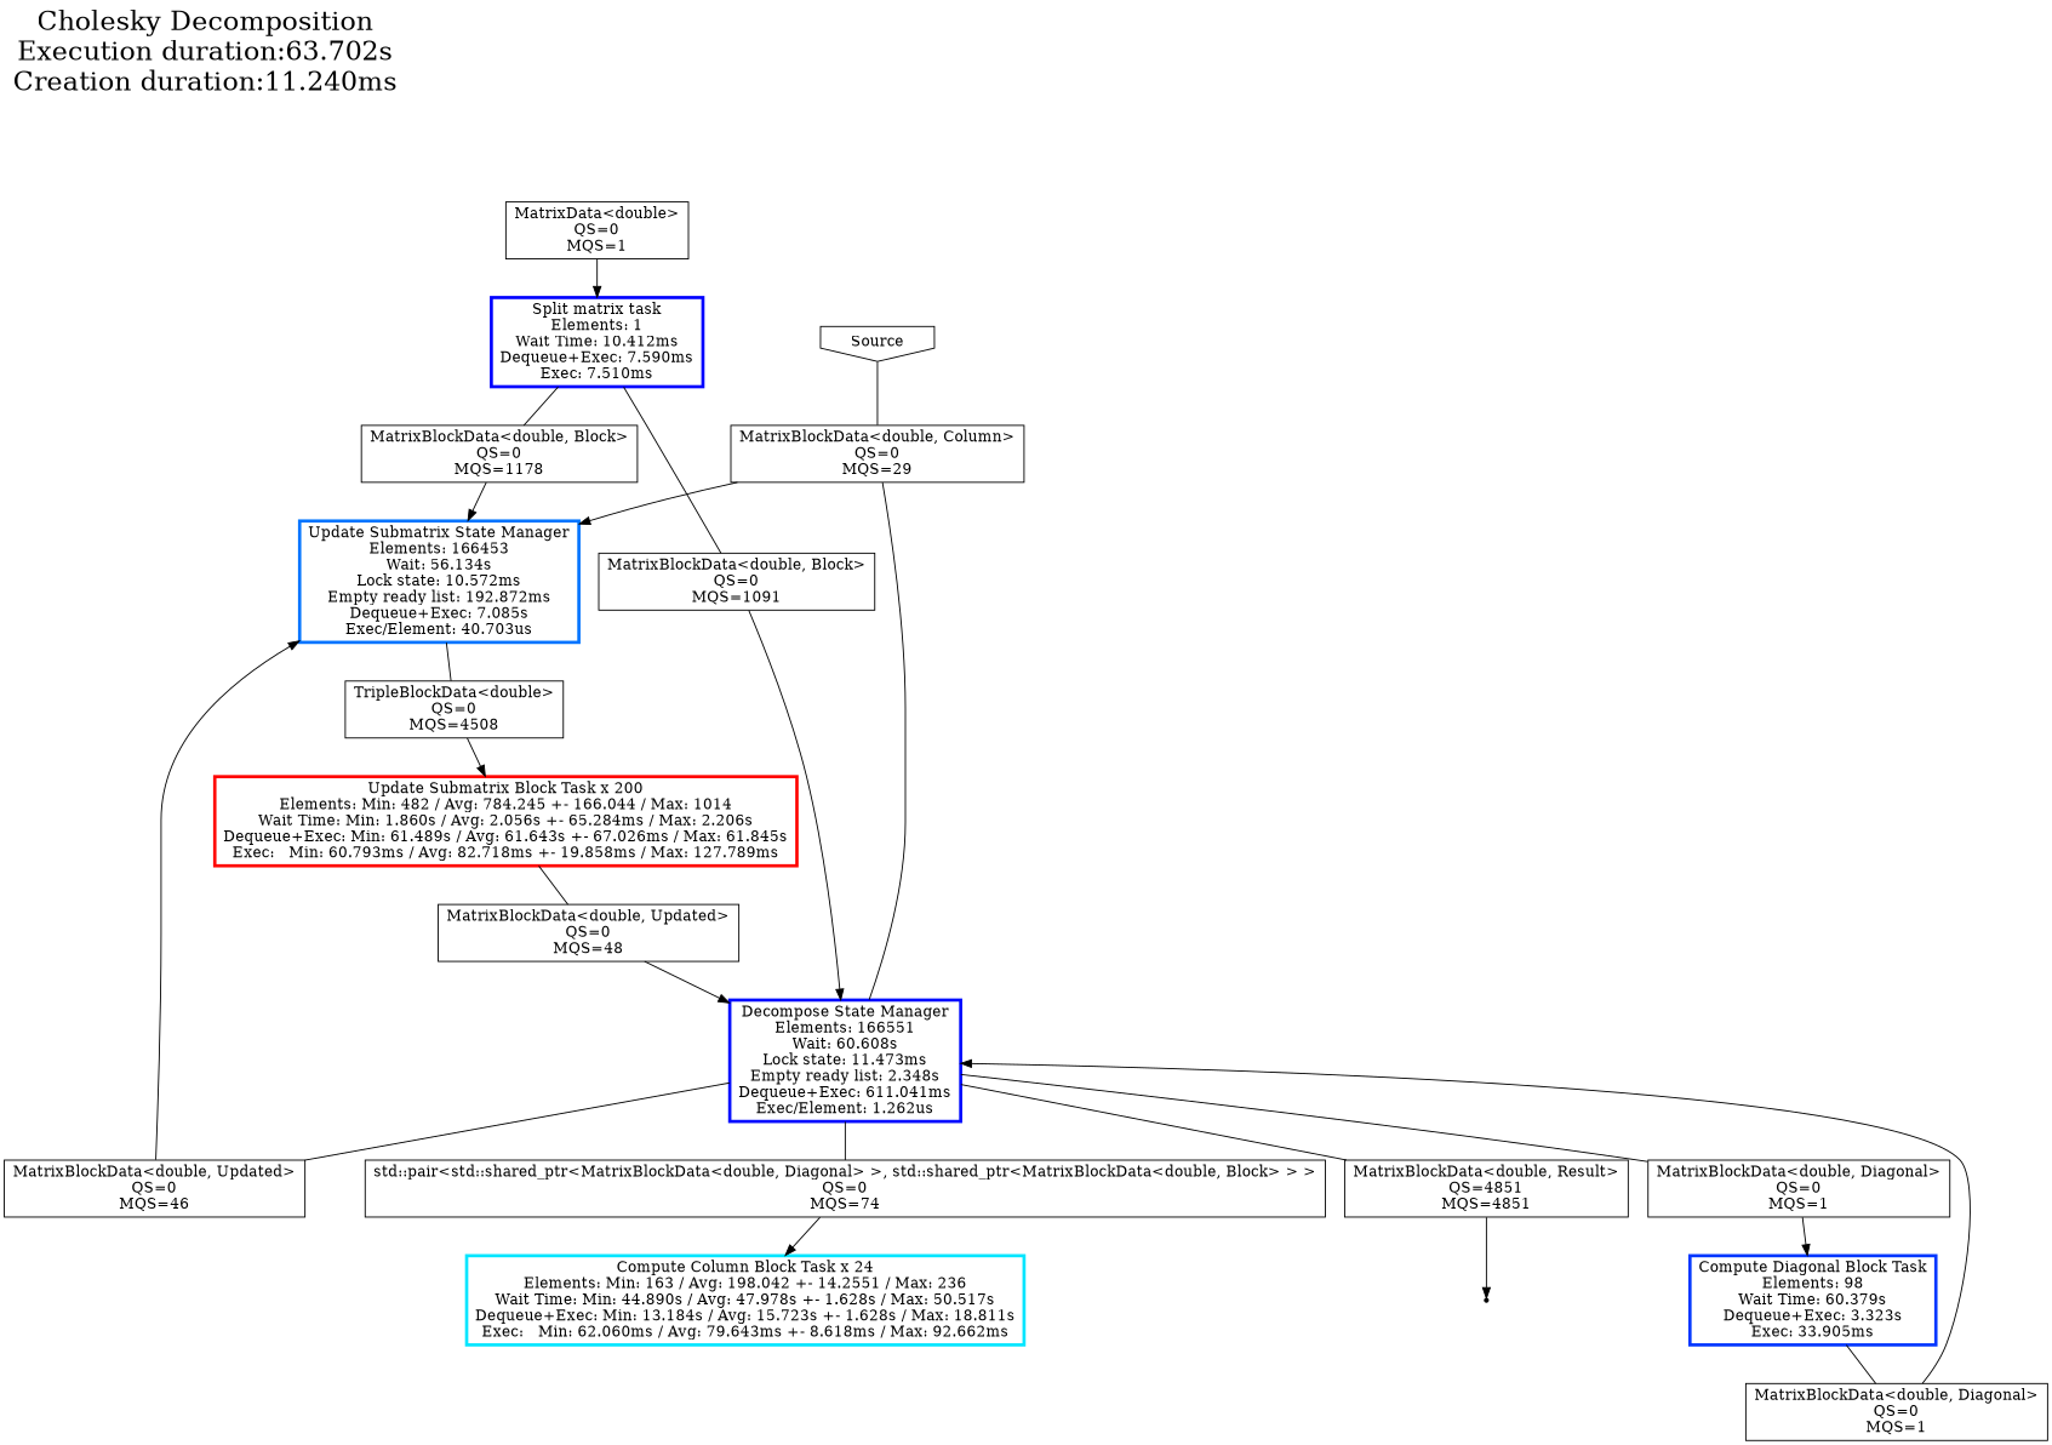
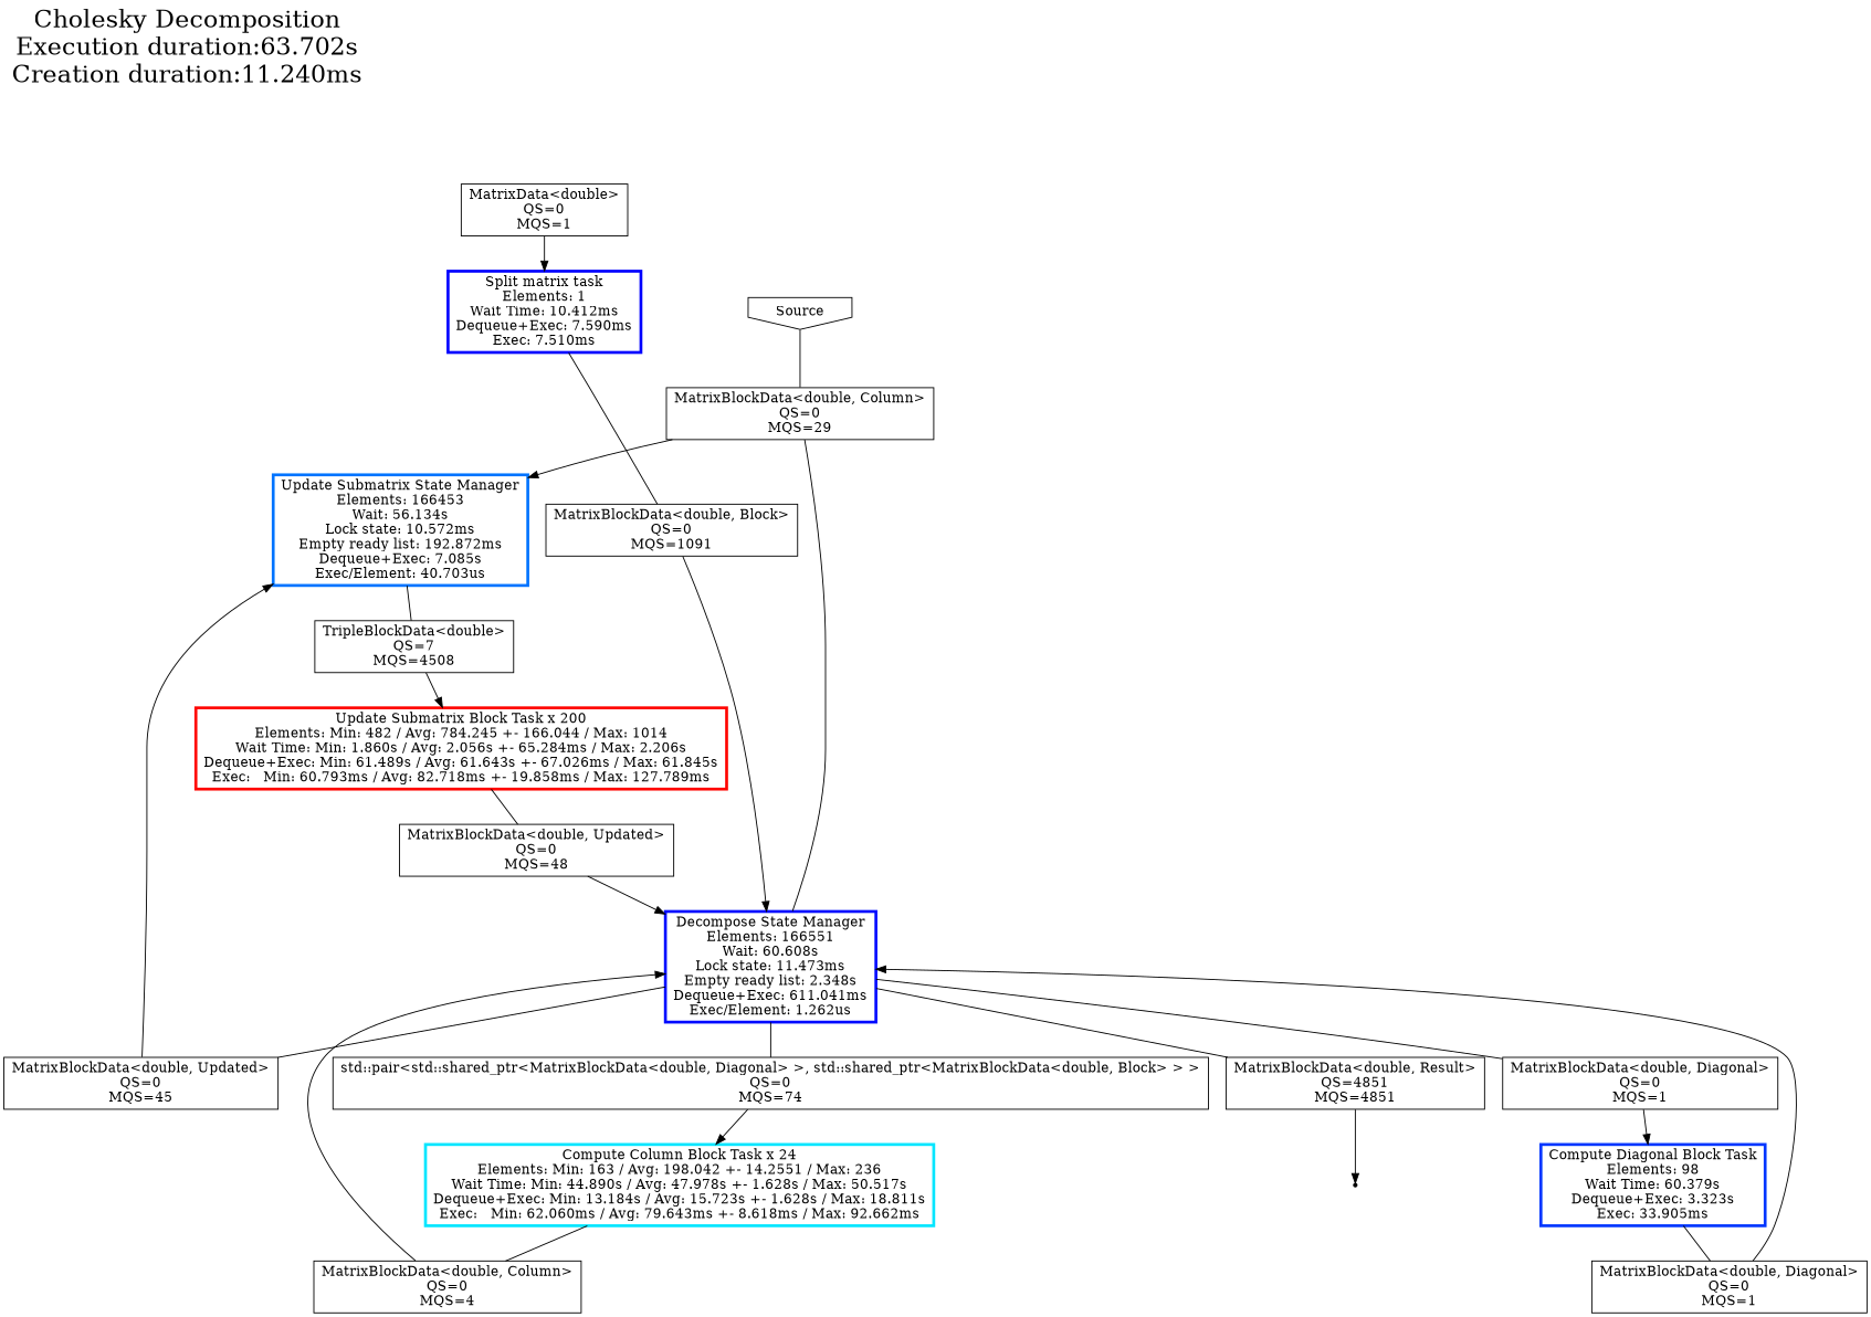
  digraph {
    fontsize=25
    label="Cholesky Decomposition\nExecution duration:63.702s\nCreation duration:11.240ms"
    labeljust=left
    labelloc=top
    penwidth=5
    node [shape=rect]
    edge [penwidth=1]
    n1 [label=Source shape=invhouse]
    n2 [label="MatrixBlockData<double, Column>\nQS=0\nMQS=29"]
    n3 [label="MatrixData<double>\nQS=0\nMQS=1"]
    n4 [color="#0000ff" fillcolor="#ffffffff" fontcolor="#000000ff" label="Split matrix task\nElements: 1\nWait Time: 10.412ms\nDequeue+Exec: 7.590ms\nExec: 7.510ms\n" penwidth=3 style=filled]
    n5 [label=Sink shape=point]
    n6 [label="MatrixBlockData<double, Block>\nQS=0\nMQS=1091"]
-   n7 [label="MatrixBlockData<double, Block>\nQS=0\nMQS=1178"]
    n8 [color="#000aff" fillcolor="#ffffffff" fontcolor="#000000ff" label="Decompose State Manager\nElements: 166551\nWait: 60.608s\nLock state: 11.473ms\nEmpty ready list: 2.348s\nDequeue+Exec: 611.041ms\nExec/Element: 1.262us" penwidth=3 style=filled]
    n9 [color="#0074ff" fillcolor="#ffffffff" fontcolor="#000000ff" label="Update Submatrix State Manager\nElements: 166453\nWait: 56.134s\nLock state: 10.572ms\nEmpty ready list: 192.872ms\nDequeue+Exec: 7.085s\nExec/Element: 40.703us" penwidth=3 style=filled]
    n10 [label="MatrixBlockData<double, Result>\nQS=4851\nMQS=4851"]
    n11 [label="MatrixBlockData<double, Diagonal>\nQS=0\nMQS=1"]
    n12 [label="std::pair<std::shared_ptr<MatrixBlockData<double, Diagonal> >, std::shared_ptr<MatrixBlockData<double, Block> > >\nQS=0\nMQS=74"]
-   n13 [label="MatrixBlockData<double, Updated>\nQS=0\nMQS=46"]
+   n13 [label="MatrixBlockData<double, Updated>\nQS=0\nMQS=45"]
    n14 [color="#0036ff" fillcolor="#ffffffff" fontcolor="#000000ff" label="Compute Diagonal Block Task\nElements: 98\nWait Time: 60.379s\nDequeue+Exec: 3.323s\nExec: 33.905ms\n" penwidth=3 style=filled]
    n15 [color="#00e6ff" fillcolor="#ffffffff" fontcolor="#000000ff" label="Compute Column Block Task x 24\nElements: Min: 163 / Avg: 198.042 +- 14.2551 / Max: 236\nWait Time: Min: 44.890s / Avg: 47.978s +- 1.628s / Max: 50.517s\nDequeue+Exec: Min: 13.184s / Avg: 15.723s +- 1.628s / Max: 18.811s\nExec:   Min: 62.060ms / Avg: 79.643ms +- 8.618ms / Max: 92.662ms\n" penwidth=3 style=filled]
    n16 [label="MatrixBlockData<double, Diagonal>\nQS=0\nMQS=1"]
+   n17 [label="MatrixBlockData<double, Column>\nQS=0\nMQS=4"]
    n18 [color="#ff0400" fillcolor="#ffffffff" fontcolor="#000000ff" label="Update Submatrix Block Task x 200\nElements: Min: 482 / Avg: 784.245 +- 166.044 / Max: 1014\nWait Time: Min: 1.860s / Avg: 2.056s +- 65.284ms / Max: 2.206s\nDequeue+Exec: Min: 61.489s / Avg: 61.643s +- 67.026ms / Max: 61.845s\nExec:   Min: 60.793ms / Avg: 82.718ms +- 19.858ms / Max: 127.789ms\n" penwidth=3 style=filled]
    n19 [label="MatrixBlockData<double, Updated>\nQS=0\nMQS=48"]
-   n20 [label="TripleBlockData<double>\nQS=0\nMQS=4508"]
+   n20 [label="TripleBlockData<double>\nQS=7\nMQS=4508"]
    n1 -> n2 [dir=none]
    n2 -> n9
    n3 -> n4
    n4 -> n6 [dir=none]
-   n4 -> n7 [dir=none]
    n6 -> n8
-   n7 -> n9
    n8 -> n2 [dir=none]
    n8 -> n10 [dir=none]
    n8 -> n11 [dir=none]
    n8 -> n12 [dir=none]
    n8 -> n13 [dir=none]
    n9 -> n20 [dir=none]
    n10 -> n5
    n11 -> n14
    n12 -> n15
    n13 -> n9
    n14 -> n16 [dir=none]
+   n15 -> n17 [dir=none]
    n16 -> n8
+   n17 -> n8
    n18 -> n19 [dir=none]
    n19 -> n8
    n20 -> n18
  }
